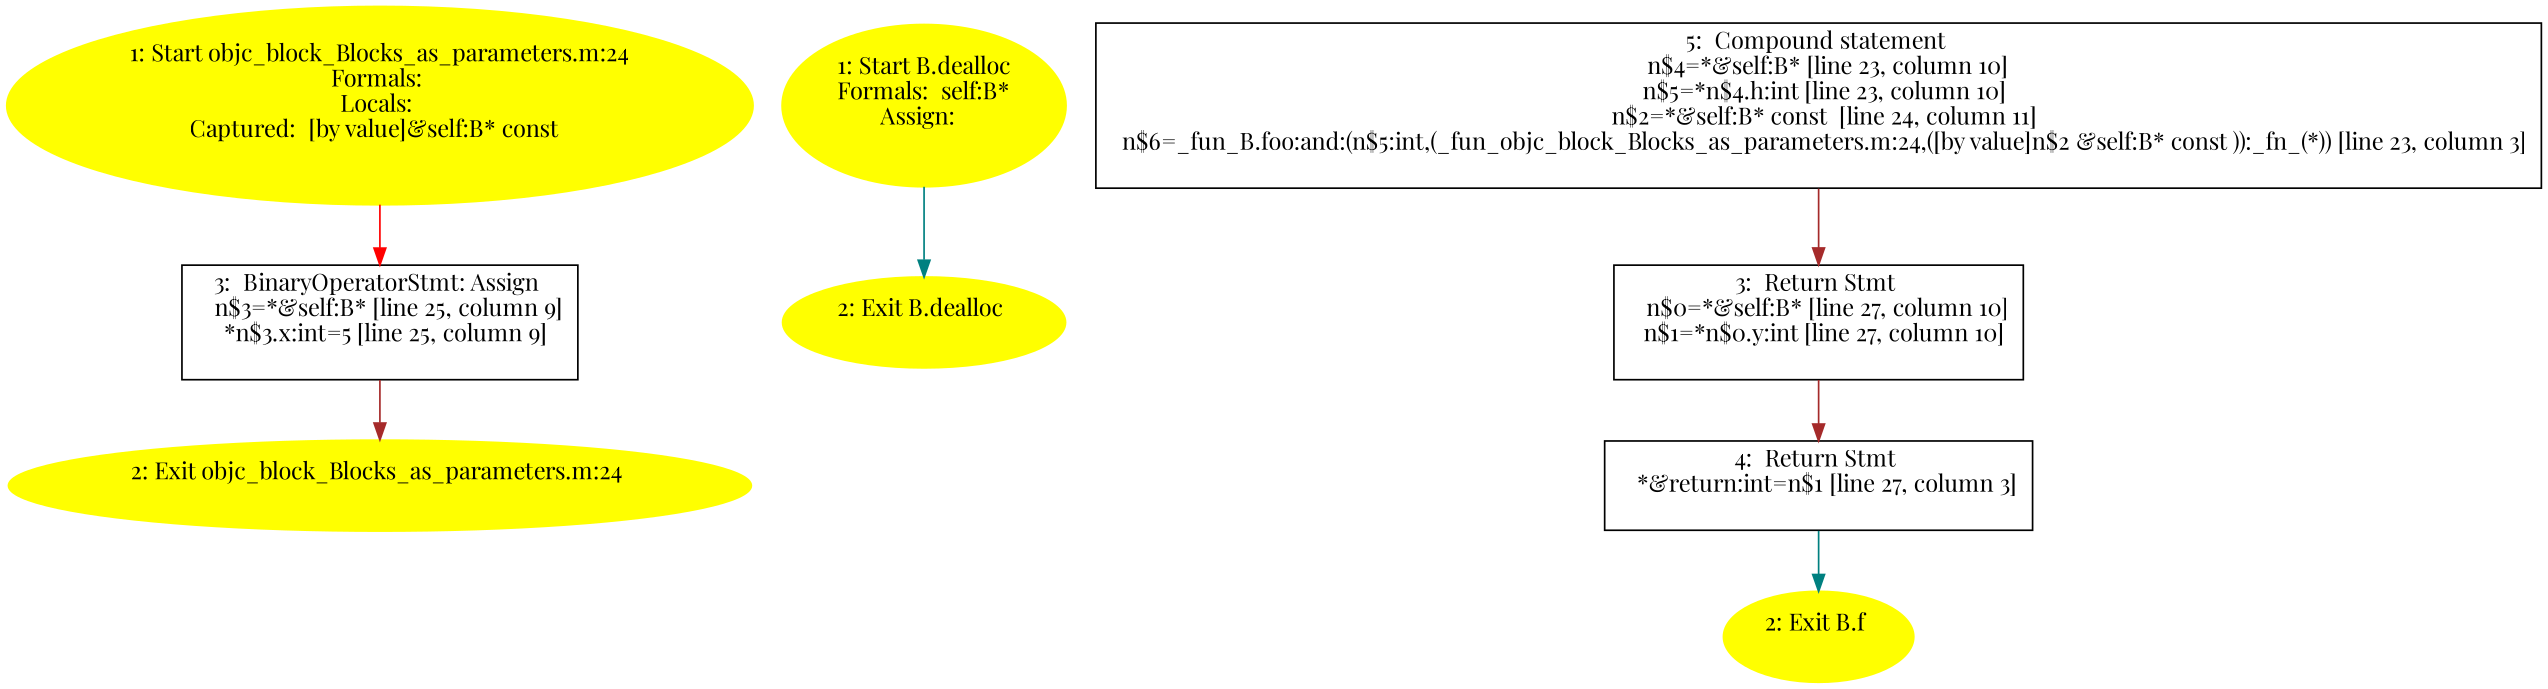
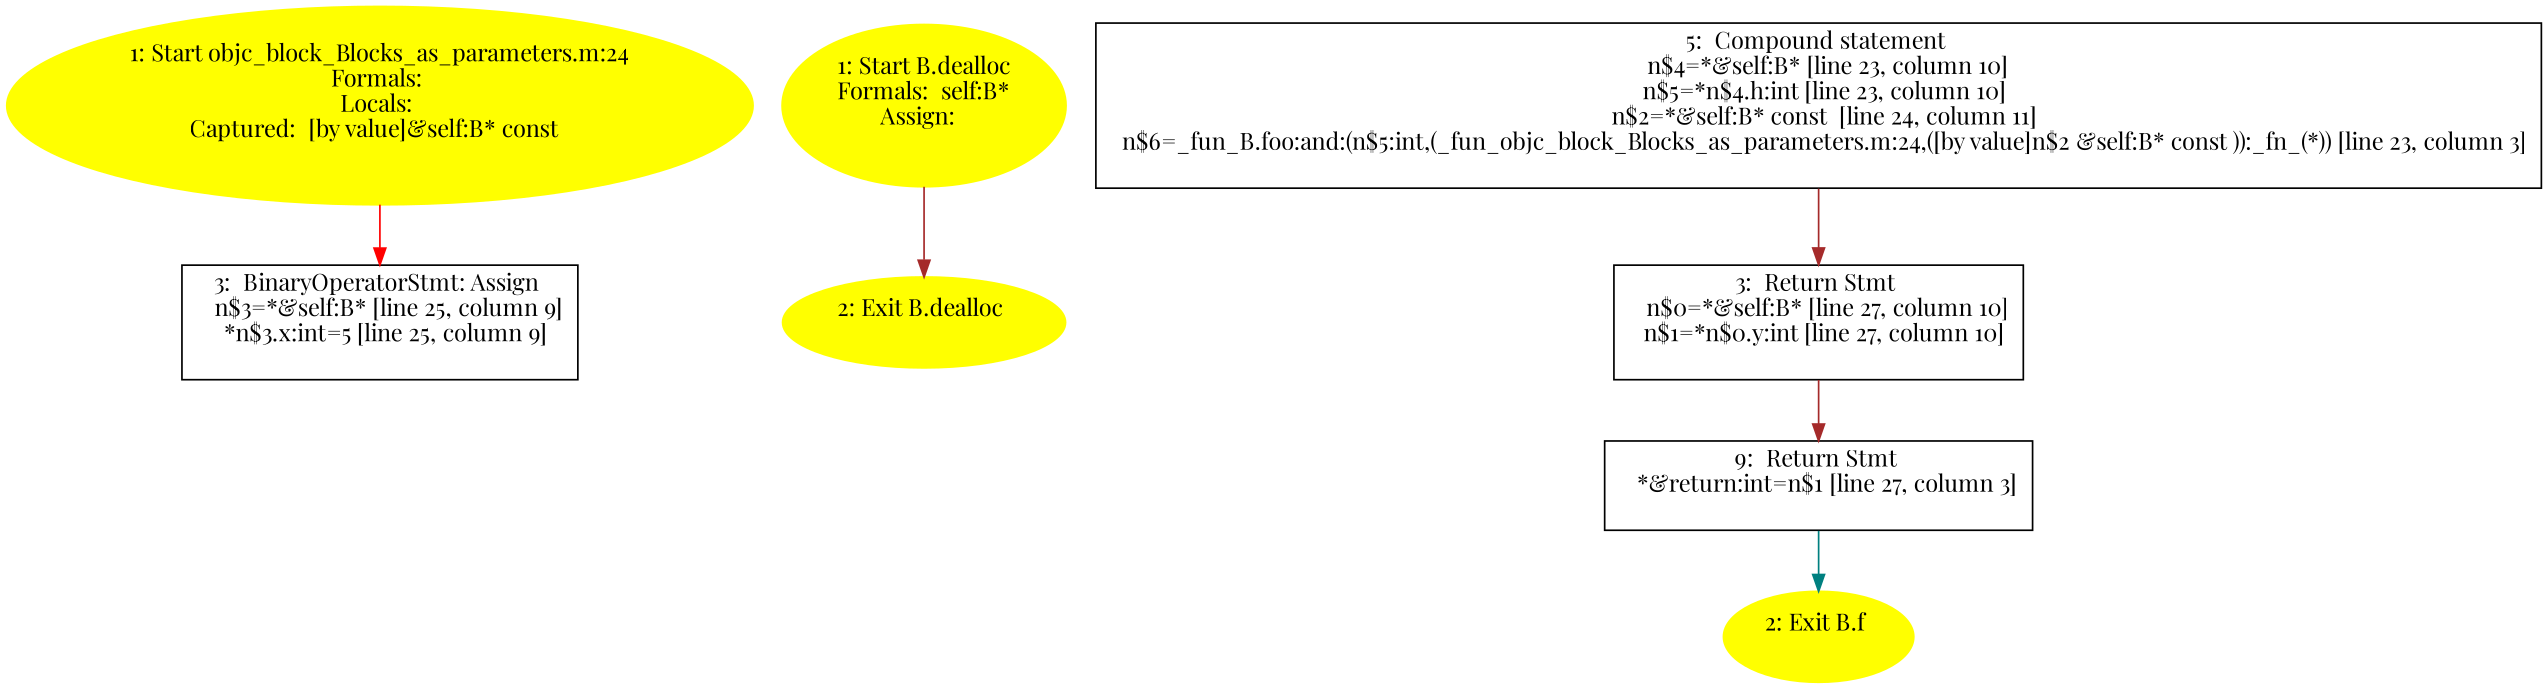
  digraph {
    fontname="Playfair Display"
    node [color=yellow fontname="Playfair Display" style=filled]
    edge [color=brown fontname="Playfair Display"]
    n1 [label="1: Start objc_block_Blocks_as_parameters.m:24\nFormals: \nLocals: \nCaptured:  [by value]&self:B* const  \n  "]
    n2 [label="3:  BinaryOperatorStmt: Assign \n   n$3=*&self:B* [line 25, column 9]\n  *n$3.x:int=5 [line 25, column 9]\n " shape=box color="" style=""]
-   n3 [label="2: Exit objc_block_Blocks_as_parameters.m:24 \n  "]
    n4 [label="1: Start B.dealloc\nFormals:  self:B*\nAssign:  \n  "]
    n5 [label="2: Exit B.dealloc \n  "]
    n6 [label="5:  Compound statement \n   n$4=*&self:B* [line 23, column 10]\n  n$5=*n$4.h:int [line 23, column 10]\n  n$2=*&self:B* const  [line 24, column 11]\n  n$6=_fun_B.foo:and:(n$5:int,(_fun_objc_block_Blocks_as_parameters.m:24,([by value]n$2 &self:B* const )):_fn_(*)) [line 23, column 3]\n " shape=box color="" style=""]
    n7 [label="3:  Return Stmt \n   n$0=*&self:B* [line 27, column 10]\n  n$1=*n$0.y:int [line 27, column 10]\n " shape=box color="" style=""]
-   n8 [label="4:  Return Stmt \n   *&return:int=n$1 [line 27, column 3]\n " shape=box color="" style=""]
+   n8 [label="9:  Return Stmt \n   *&return:int=n$1 [line 27, column 3]\n " shape=box color="" style=""]
    n9 [label="2: Exit B.f \n  "]
    n1 -> n2 [color=red]
-   n2 -> n3
-   n4 -> n5 [color=teal]
+   n4 -> n5
    n6 -> n7
    n7 -> n8
    n8 -> n9 [color=teal]
  }
